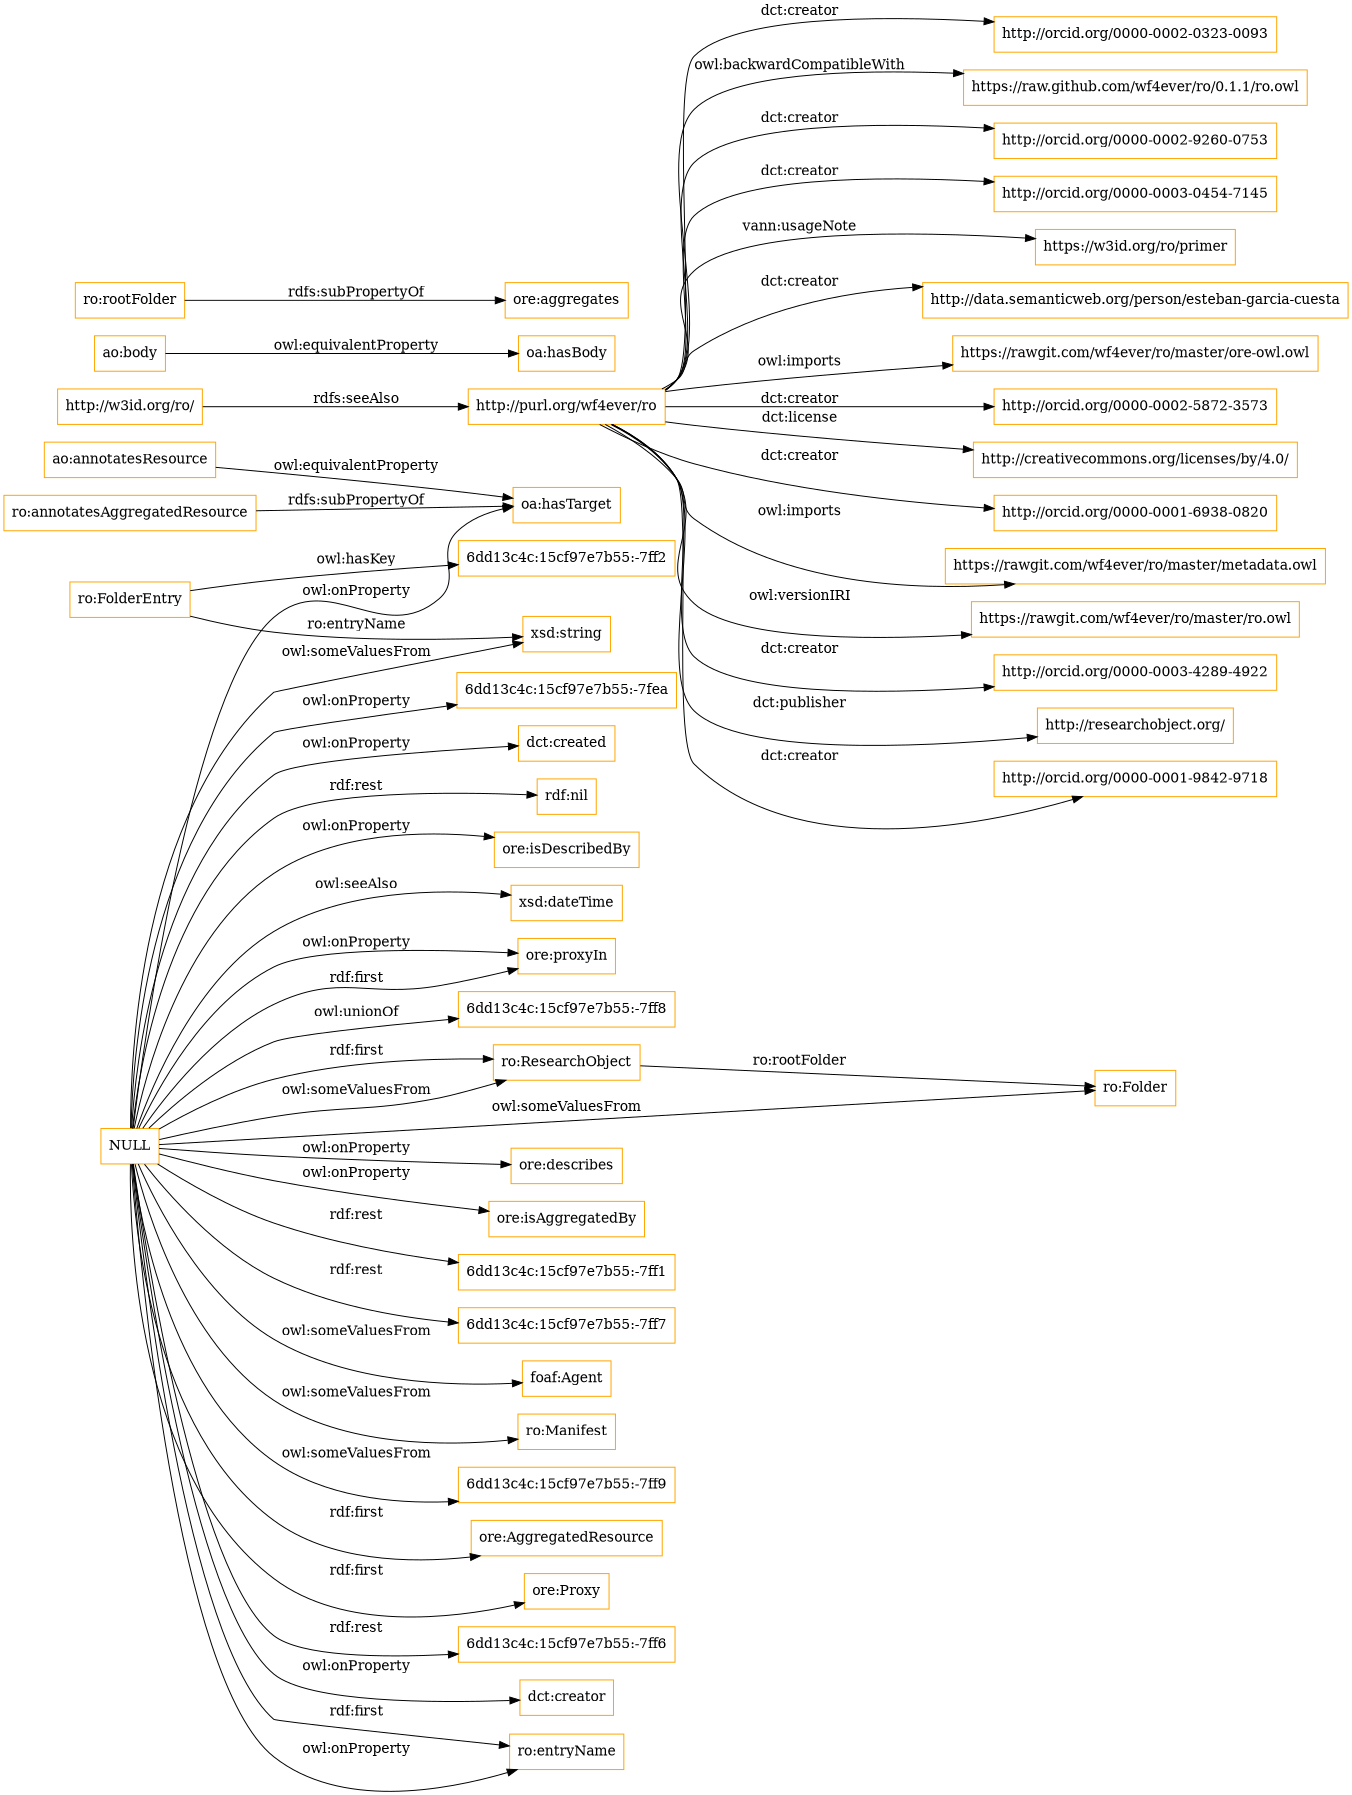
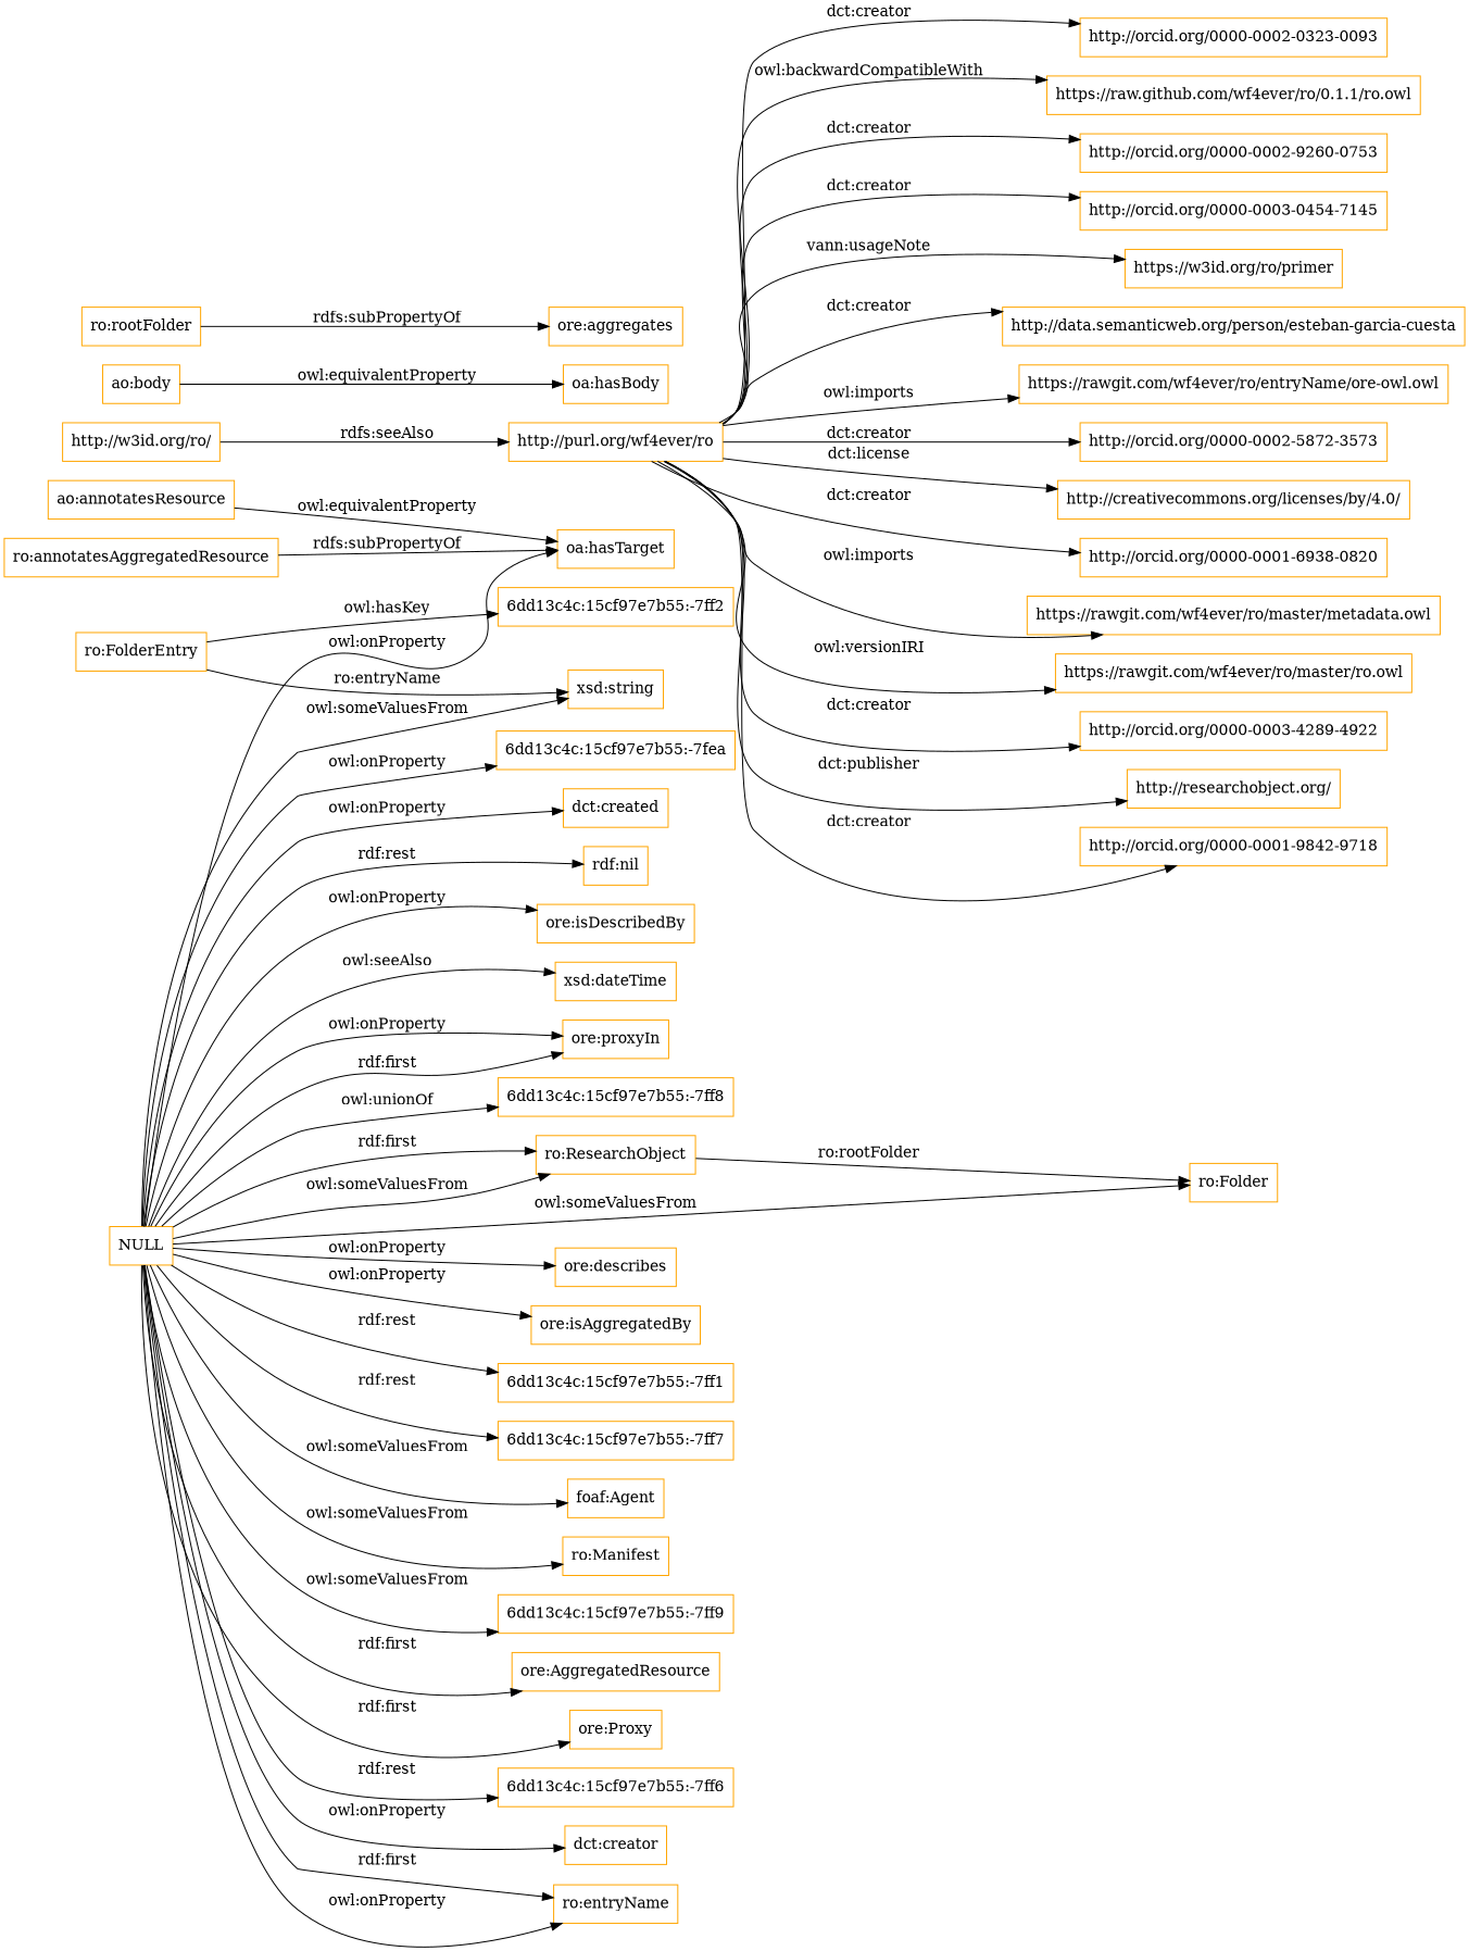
  digraph {
    rankdir=LR
    node [color=orange shape=rectangle]
    "ro:ResearchObject"
    "ro:Folder"
    "ro:FolderEntry"
    "xsd:string"
    "6dd13c4c:15cf97e7b55:-7ff2"
    "ao:annotatesResource"
    "oa:hasTarget"
    "http://purl.org/wf4ever/ro"
    "http://orcid.org/0000-0002-0323-0093"
    "https://raw.github.com/wf4ever/ro/0.1.1/ro.owl"
    "http://orcid.org/0000-0002-9260-0753"
    "http://orcid.org/0000-0003-0454-7145"
    "https://w3id.org/ro/primer"
    "http://data.semanticweb.org/person/esteban-garcia-cuesta"
-   "https://rawgit.com/wf4ever/ro/master/ore-owl.owl"
+   "https://rawgit.com/wf4ever/ro/master/ore-owl.owl" [label="https://rawgit.com/wf4ever/ro/entryName/ore-owl.owl"]
    "http://orcid.org/0000-0002-5872-3573"
    "http://creativecommons.org/licenses/by/4.0/"
    "http://orcid.org/0000-0001-6938-0820"
    "https://rawgit.com/wf4ever/ro/master/metadata.owl"
    "https://rawgit.com/wf4ever/ro/master/ro.owl"
    "http://orcid.org/0000-0003-4289-4922"
    "http://researchobject.org/"
    "http://orcid.org/0000-0001-9842-9718"
    "http://w3id.org/ro/"
    "ao:body"
    "oa:hasBody"
    "ro:annotatesAggregatedResource"
    NULL
    "foaf:Agent"
    "ro:Manifest"
    "6dd13c4c:15cf97e7b55:-7ff9"
    "ore:AggregatedResource"
    "ore:Proxy"
    "6dd13c4c:15cf97e7b55:-7ff6"
    "dct:creator"
    "ro:entryName"
    "6dd13c4c:15cf97e7b55:-7fea"
    "dct:created"
    "rdf:nil"
    "ore:isDescribedBy"
    "xsd:dateTime"
    "ore:proxyIn"
    "6dd13c4c:15cf97e7b55:-7ff8"
    "ore:describes"
    "ore:isAggregatedBy"
    "6dd13c4c:15cf97e7b55:-7ff1"
    "6dd13c4c:15cf97e7b55:-7ff7"
    "ro:rootFolder"
    "ore:aggregates"
    "ro:ResearchObject" -> "ro:Folder" [label="ro:rootFolder"]
    "ro:FolderEntry" -> "xsd:string" [label="ro:entryName"]
    "ro:FolderEntry" -> "6dd13c4c:15cf97e7b55:-7ff2" [label="owl:hasKey"]
    "ao:annotatesResource" -> "oa:hasTarget" [label="owl:equivalentProperty"]
    "http://purl.org/wf4ever/ro" -> "http://orcid.org/0000-0002-0323-0093" [label="dct:creator"]
    "http://purl.org/wf4ever/ro" -> "https://raw.github.com/wf4ever/ro/0.1.1/ro.owl" [label="owl:backwardCompatibleWith"]
    "http://purl.org/wf4ever/ro" -> "http://orcid.org/0000-0002-9260-0753" [label="dct:creator"]
    "http://purl.org/wf4ever/ro" -> "http://orcid.org/0000-0003-0454-7145" [label="dct:creator"]
    "http://purl.org/wf4ever/ro" -> "https://w3id.org/ro/primer" [label="vann:usageNote"]
    "http://purl.org/wf4ever/ro" -> "http://data.semanticweb.org/person/esteban-garcia-cuesta" [label="dct:creator"]
    "http://purl.org/wf4ever/ro" -> "https://rawgit.com/wf4ever/ro/master/ore-owl.owl" [label="owl:imports"]
    "http://purl.org/wf4ever/ro" -> "http://orcid.org/0000-0002-5872-3573" [label="dct:creator"]
    "http://purl.org/wf4ever/ro" -> "http://creativecommons.org/licenses/by/4.0/" [label="dct:license"]
    "http://purl.org/wf4ever/ro" -> "http://orcid.org/0000-0001-6938-0820" [label="dct:creator"]
    "http://purl.org/wf4ever/ro" -> "https://rawgit.com/wf4ever/ro/master/metadata.owl" [label="owl:imports"]
    "http://purl.org/wf4ever/ro" -> "https://rawgit.com/wf4ever/ro/master/ro.owl" [label="owl:versionIRI"]
    "http://purl.org/wf4ever/ro" -> "http://orcid.org/0000-0003-4289-4922" [label="dct:creator"]
    "http://purl.org/wf4ever/ro" -> "http://researchobject.org/" [label="dct:publisher"]
    "http://purl.org/wf4ever/ro" -> "http://orcid.org/0000-0001-9842-9718" [label="dct:creator"]
    "http://w3id.org/ro/" -> "http://purl.org/wf4ever/ro" [label="rdfs:seeAlso"]
    "ao:body" -> "oa:hasBody" [label="owl:equivalentProperty"]
    "ro:annotatesAggregatedResource" -> "oa:hasTarget" [label="rdfs:subPropertyOf"]
    NULL -> "ro:ResearchObject" [label="rdf:first"]
    NULL -> "ro:ResearchObject" [label="owl:someValuesFrom"]
    NULL -> "ro:Folder" [label="owl:someValuesFrom"]
    NULL -> "xsd:string" [label="owl:someValuesFrom"]
    NULL -> "oa:hasTarget" [label="owl:onProperty"]
    NULL -> "foaf:Agent" [label="owl:someValuesFrom"]
    NULL -> "ro:Manifest" [label="owl:someValuesFrom"]
    NULL -> "6dd13c4c:15cf97e7b55:-7ff9" [label="owl:someValuesFrom"]
    NULL -> "ore:AggregatedResource" [label="rdf:first"]
    NULL -> "ore:Proxy" [label="rdf:first"]
    NULL -> "6dd13c4c:15cf97e7b55:-7ff6" [label="rdf:rest"]
    NULL -> "dct:creator" [label="owl:onProperty"]
    NULL -> "ro:entryName" [label="rdf:first"]
    NULL -> "ro:entryName" [label="owl:onProperty"]
    NULL -> "6dd13c4c:15cf97e7b55:-7fea" [label="owl:onProperty"]
    NULL -> "dct:created" [label="owl:onProperty"]
    NULL -> "rdf:nil" [label="rdf:rest"]
    NULL -> "ore:isDescribedBy" [label="owl:onProperty"]
    NULL -> "xsd:dateTime" [label="owl:seeAlso"]
    NULL -> "ore:proxyIn" [label="owl:onProperty"]
    NULL -> "ore:proxyIn" [label="rdf:first"]
    NULL -> "6dd13c4c:15cf97e7b55:-7ff8" [label="owl:unionOf"]
    NULL -> "ore:describes" [label="owl:onProperty"]
    NULL -> "ore:isAggregatedBy" [label="owl:onProperty"]
    NULL -> "6dd13c4c:15cf97e7b55:-7ff1" [label="rdf:rest"]
    NULL -> "6dd13c4c:15cf97e7b55:-7ff7" [label="rdf:rest"]
    "ro:rootFolder" -> "ore:aggregates" [label="rdfs:subPropertyOf"]
  }
